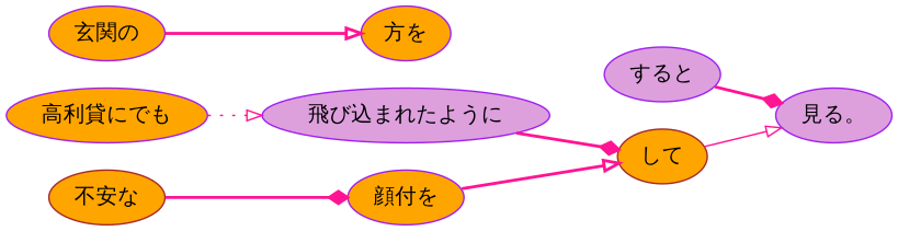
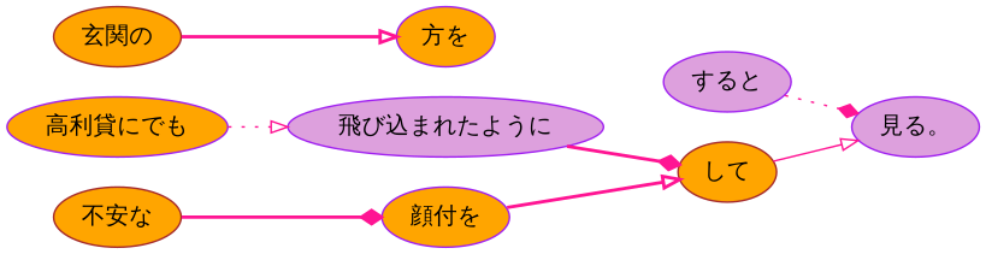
  digraph {
    rankdir=LR
    node [color=purple fillcolor=orange style=filled]
    edge [arrowhead=onormal color=deeppink style=bold]
    n1 [fillcolor=plum label="すると"]
    n2 [fillcolor=plum label="見る。"]
    n3 [label="高利貸にでも"]
    n4 [fillcolor=plum label="飛び込まれたように"]
    n5 [color=brown label="して"]
    n6 [color=brown label="不安な"]
    n7 [label="顔付を"]
-   n8 [label="玄関の"]
+   n8 [color=brown label="玄関の"]
    n9 [label="方を"]
-   n1 -> n2 [arrowhead=diamond]
+   n1 -> n2 [arrowhead=diamond style=dotted]
    n3 -> n4 [style=dotted]
    n4 -> n5 [arrowhead=diamond]
    n5 -> n2 [style=solid]
    n6 -> n7 [arrowhead=diamond]
    n7 -> n5
    n8 -> n9
  }
